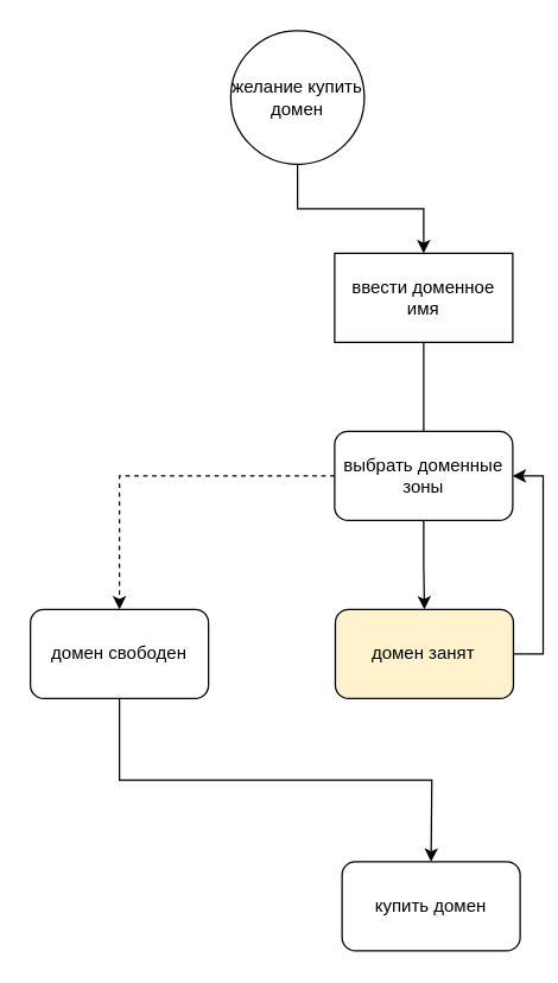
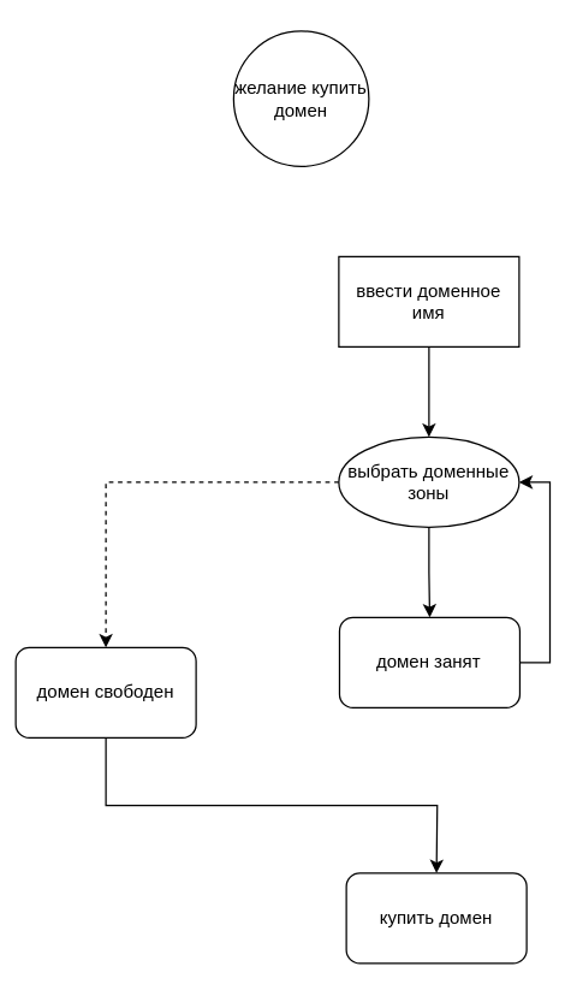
  <mxCell id="0" />
  <mxCell id="1" parent="0" />
- <mxCell id="2" style="edgeStyle=orthogonalEdgeStyle;rounded=0;orthogonalLoop=1;jettySize=auto;html=1;exitX=0.5;exitY=1;exitDx=0;exitDy=0;entryX=0.5;entryY=0;entryDx=0;entryDy=0;" edge="1" parent="1" source="3" target="5"><mxGeometry relative="1" as="geometry" /></mxCell>
  <mxCell id="3" value="желание купить домен" style="ellipse;whiteSpace=wrap;html=1;aspect=fixed;" vertex="1" parent="1"><mxGeometry x="155" y="20" width="90" height="90" as="geometry" /></mxCell>
- <mxCell id="4" style="edgeStyle=orthogonalEdgeStyle;rounded=0;orthogonalLoop=1;jettySize=auto;html=1;exitX=0.5;exitY=1;exitDx=0;exitDy=0;endArrow=none;" edge="1" parent="1" source="5" target="8"><mxGeometry relative="1" as="geometry"><mxPoint x="285" y="320" as="targetPoint" /></mxGeometry></mxCell>
+ <mxCell id="4" style="edgeStyle=orthogonalEdgeStyle;rounded=0;orthogonalLoop=1;jettySize=auto;html=1;exitX=0.5;exitY=1;exitDx=0;exitDy=0;" edge="1" parent="1" source="5" target="8"><mxGeometry relative="1" as="geometry"><mxPoint x="285" y="320" as="targetPoint" /></mxGeometry></mxCell>
  <mxCell id="5" value="ввести доменное имя" style="whiteSpace=wrap;html=1;rounded=0;" vertex="1" parent="1"><mxGeometry x="225" y="170" width="120" height="60" as="geometry" /></mxCell>
  <mxCell id="6" style="edgeStyle=orthogonalEdgeStyle;rounded=0;orthogonalLoop=1;jettySize=auto;html=1;exitX=0.5;exitY=1;exitDx=0;exitDy=0;" edge="1" parent="1" source="8" target="10"><mxGeometry relative="1" as="geometry"><mxPoint x="285.471" y="440" as="targetPoint" /></mxGeometry></mxCell>
  <mxCell id="7" style="edgeStyle=orthogonalEdgeStyle;rounded=0;orthogonalLoop=1;jettySize=auto;html=1;exitX=0;exitY=0.5;exitDx=0;exitDy=0;entryX=0.5;entryY=0;entryDx=0;entryDy=0;dashed=1;" edge="1" parent="1" source="8" target="12"><mxGeometry relative="1" as="geometry" /></mxCell>
- <mxCell id="8" value="выбрать доменные зоны" style="rounded=1;whiteSpace=wrap;html=1;" vertex="1" parent="1"><mxGeometry x="225" y="290" width="120" height="60" as="geometry" /></mxCell>
+ <mxCell id="8" value="выбрать доменные зоны" style="ellipse;whiteSpace=wrap;html=1;" vertex="1" parent="1"><mxGeometry x="225" y="290" width="120" height="60" as="geometry" /></mxCell>
  <mxCell id="9" style="edgeStyle=orthogonalEdgeStyle;rounded=0;orthogonalLoop=1;jettySize=auto;html=1;exitX=1;exitY=0.5;exitDx=0;exitDy=0;entryX=1;entryY=0.5;entryDx=0;entryDy=0;" edge="1" parent="1" source="10" target="8"><mxGeometry relative="1" as="geometry" /></mxCell>
- <mxCell id="10" value="домен занят" style="rounded=1;whiteSpace=wrap;html=1;fillColor=#fff2cc;" vertex="1" parent="1"><mxGeometry x="225.471" y="410" width="120" height="60" as="geometry" /></mxCell>
+ <mxCell id="10" value="домен занят" style="rounded=1;whiteSpace=wrap;html=1;" vertex="1" parent="1"><mxGeometry x="225.471" y="410" width="120" height="60" as="geometry" /></mxCell>
  <mxCell id="11" style="edgeStyle=orthogonalEdgeStyle;rounded=0;orthogonalLoop=1;jettySize=auto;html=1;exitX=0.5;exitY=1;exitDx=0;exitDy=0;" edge="1" parent="1" source="12"><mxGeometry relative="1" as="geometry"><mxPoint x="290" y="580" as="targetPoint" /></mxGeometry></mxCell>
- <mxCell id="12" value="домен свободен" style="rounded=1;whiteSpace=wrap;html=1;" vertex="1" parent="1"><mxGeometry x="20" y="410" width="120" height="60" as="geometry" /></mxCell>
+ <mxCell id="12" value="домен свободен" style="rounded=1;whiteSpace=wrap;html=1;" vertex="1" parent="1"><mxGeometry x="10" y="430" width="120" height="60" as="geometry" /></mxCell>
  <mxCell id="13" value="купить домен" style="rounded=1;whiteSpace=wrap;html=1;" vertex="1" parent="1"><mxGeometry x="230" y="580" width="120" height="60" as="geometry" /></mxCell>
